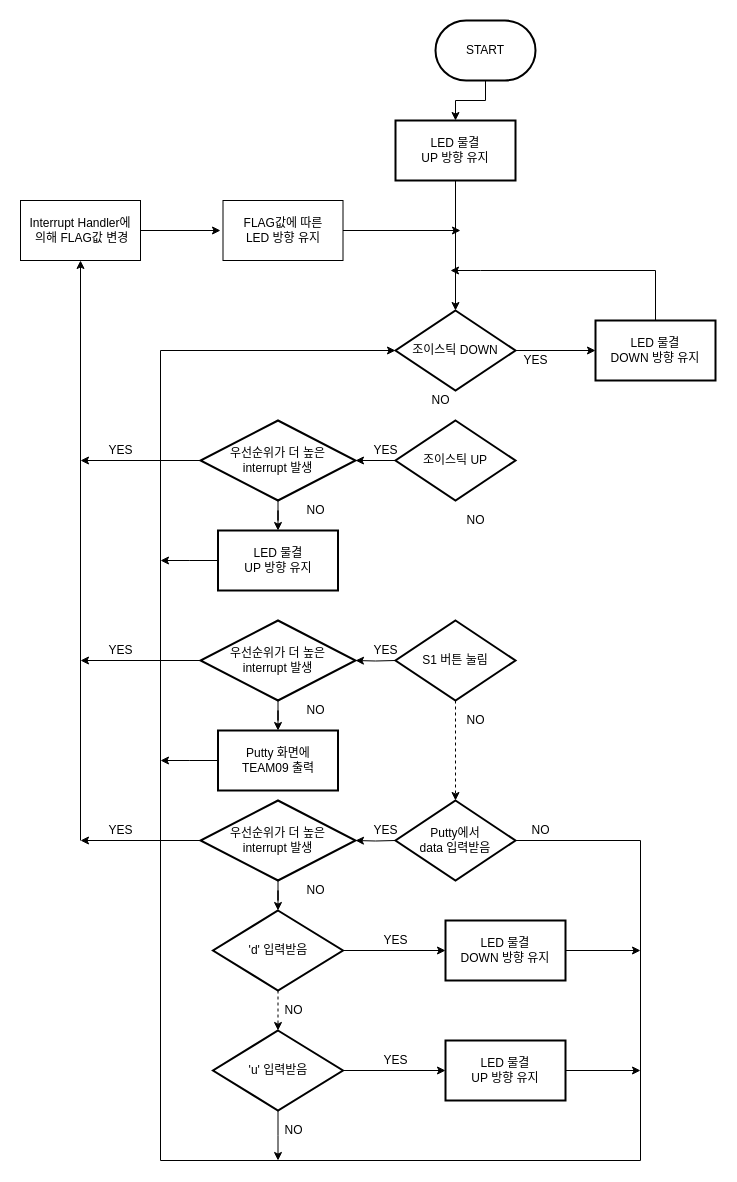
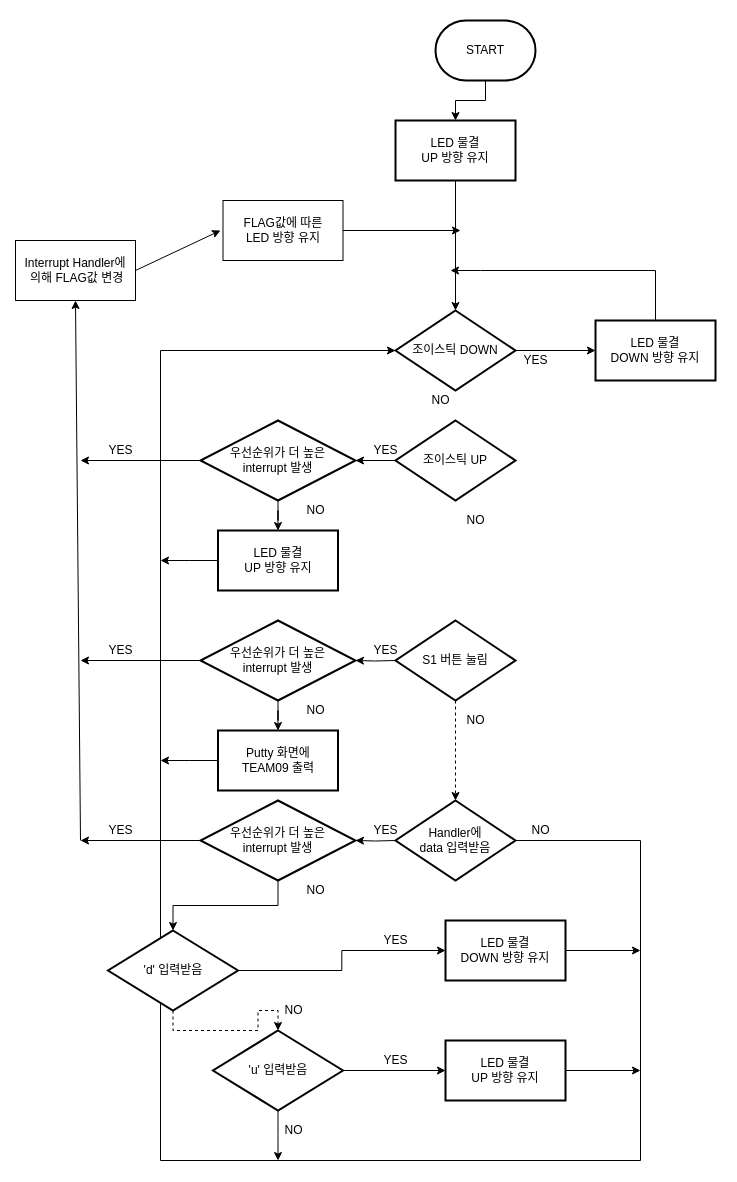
  <mxCell id="0" />
  <mxCell id="1" parent="0" />
  <mxCell id="2" value="" style="edgeStyle=orthogonalEdgeStyle;rounded=0;orthogonalLoop=1;jettySize=auto;html=1;" parent="1" source="3" target="5" edge="1"><mxGeometry relative="1" as="geometry" /></mxCell>
  <mxCell id="3" value="START" style="strokeWidth=2;html=1;shape=mxgraph.flowchart.terminator;whiteSpace=wrap;" parent="1" vertex="1"><mxGeometry x="435" y="20" width="100" height="60" as="geometry" /></mxCell>
  <mxCell id="4" value="" style="edgeStyle=orthogonalEdgeStyle;rounded=0;orthogonalLoop=1;jettySize=auto;html=1;exitX=0.5;exitY=1;exitDx=0;exitDy=0;" parent="1" source="5" target="7" edge="1"><mxGeometry relative="1" as="geometry"><mxPoint x="455" y="250" as="sourcePoint" /></mxGeometry></mxCell>
  <mxCell id="5" value="LED 물결&lt;br&gt;UP 방향 유지" style="whiteSpace=wrap;html=1;strokeWidth=2;" parent="1" vertex="1"><mxGeometry x="395" y="120" width="120" height="60" as="geometry" /></mxCell>
  <mxCell id="6" value="" style="edgeStyle=orthogonalEdgeStyle;rounded=0;orthogonalLoop=1;jettySize=auto;html=1;" parent="1" source="7" target="9" edge="1"><mxGeometry relative="1" as="geometry" /></mxCell>
  <mxCell id="7" value="조이스틱 DOWN" style="rhombus;whiteSpace=wrap;html=1;strokeWidth=2;" parent="1" vertex="1"><mxGeometry x="395" y="310" width="120" height="80" as="geometry" /></mxCell>
  <mxCell id="8" style="edgeStyle=orthogonalEdgeStyle;rounded=0;orthogonalLoop=1;jettySize=auto;html=1;" parent="1" source="9" edge="1"><mxGeometry relative="1" as="geometry"><mxPoint x="450" y="270" as="targetPoint" /><Array as="points"><mxPoint x="655" y="270" /><mxPoint x="480" y="270" /></Array></mxGeometry></mxCell>
  <mxCell id="9" value="LED 물결&lt;br&gt;DOWN 방향 유지" style="whiteSpace=wrap;html=1;strokeWidth=2;" parent="1" vertex="1"><mxGeometry x="595" y="320" width="120" height="60" as="geometry" /></mxCell>
  <mxCell id="10" value="" style="edgeStyle=orthogonalEdgeStyle;rounded=0;orthogonalLoop=1;jettySize=auto;html=1;" parent="1" source="11" target="16" edge="1"><mxGeometry relative="1" as="geometry" /></mxCell>
  <mxCell id="11" value="조이스틱 UP" style="rhombus;whiteSpace=wrap;html=1;strokeWidth=2;" parent="1" vertex="1"><mxGeometry x="395" y="420" width="120" height="80" as="geometry" /></mxCell>
  <mxCell id="12" value="NO" style="text;html=1;align=center;verticalAlign=middle;resizable=0;points=[];autosize=1;strokeColor=none;fillColor=none;" parent="1" vertex="1"><mxGeometry x="425" y="390" width="30" height="20" as="geometry" /></mxCell>
  <mxCell id="13" value="YES" style="text;html=1;align=center;verticalAlign=middle;resizable=0;points=[];autosize=1;strokeColor=none;fillColor=none;" parent="1" vertex="1"><mxGeometry x="515" y="350" width="40" height="20" as="geometry" /></mxCell>
  <mxCell id="14" value="" style="edgeStyle=orthogonalEdgeStyle;rounded=0;orthogonalLoop=1;jettySize=auto;html=1;" parent="1" source="16" target="18" edge="1"><mxGeometry relative="1" as="geometry" /></mxCell>
  <mxCell id="15" style="edgeStyle=orthogonalEdgeStyle;rounded=0;orthogonalLoop=1;jettySize=auto;html=1;" parent="1" source="16" edge="1"><mxGeometry relative="1" as="geometry"><mxPoint x="80" y="460" as="targetPoint" /></mxGeometry></mxCell>
  <mxCell id="16" value="우선순위가 더 높은&lt;br&gt;interrupt 발생" style="rhombus;whiteSpace=wrap;html=1;strokeWidth=2;" parent="1" vertex="1"><mxGeometry x="200" y="420" width="155" height="80" as="geometry" /></mxCell>
  <mxCell id="17" style="edgeStyle=orthogonalEdgeStyle;rounded=0;orthogonalLoop=1;jettySize=auto;html=1;" parent="1" source="18" edge="1"><mxGeometry relative="1" as="geometry"><mxPoint x="160" y="560" as="targetPoint" /></mxGeometry></mxCell>
  <mxCell id="18" value="LED 물결&lt;br&gt;UP 방향 유지" style="whiteSpace=wrap;html=1;strokeWidth=2;" parent="1" vertex="1"><mxGeometry x="217.5" y="530" width="120" height="60" as="geometry" /></mxCell>
  <mxCell id="19" value="NO" style="text;html=1;align=center;verticalAlign=middle;resizable=0;points=[];autosize=1;strokeColor=none;fillColor=none;" parent="1" vertex="1"><mxGeometry x="300" y="500" width="30" height="20" as="geometry" /></mxCell>
  <mxCell id="20" value="" style="edgeStyle=orthogonalEdgeStyle;rounded=0;orthogonalLoop=1;jettySize=auto;html=1;dashed=1;" parent="1" source="21" target="33" edge="1"><mxGeometry relative="1" as="geometry" /></mxCell>
  <mxCell id="21" value="S1 버튼 눌림" style="rhombus;whiteSpace=wrap;html=1;strokeWidth=2;" parent="1" vertex="1"><mxGeometry x="395" y="620" width="120" height="80" as="geometry" /></mxCell>
  <mxCell id="22" value="YES" style="text;html=1;align=center;verticalAlign=middle;resizable=0;points=[];autosize=1;strokeColor=none;fillColor=none;" parent="1" vertex="1"><mxGeometry x="365" y="440" width="40" height="20" as="geometry" /></mxCell>
  <mxCell id="23" value="NO" style="text;html=1;align=center;verticalAlign=middle;resizable=0;points=[];autosize=1;strokeColor=none;fillColor=none;" parent="1" vertex="1"><mxGeometry x="460" y="510" width="30" height="20" as="geometry" /></mxCell>
  <mxCell id="24" value="" style="edgeStyle=orthogonalEdgeStyle;rounded=0;orthogonalLoop=1;jettySize=auto;html=1;" parent="1" target="27" edge="1"><mxGeometry relative="1" as="geometry"><mxPoint x="395" y="660" as="sourcePoint" /></mxGeometry></mxCell>
  <mxCell id="25" value="" style="edgeStyle=orthogonalEdgeStyle;rounded=0;orthogonalLoop=1;jettySize=auto;html=1;" parent="1" source="27" target="29" edge="1"><mxGeometry relative="1" as="geometry" /></mxCell>
  <mxCell id="26" style="edgeStyle=orthogonalEdgeStyle;rounded=0;orthogonalLoop=1;jettySize=auto;html=1;" parent="1" source="27" edge="1"><mxGeometry relative="1" as="geometry"><mxPoint x="80" y="660" as="targetPoint" /></mxGeometry></mxCell>
  <mxCell id="27" value="우선순위가 더 높은&lt;br&gt;interrupt 발생" style="rhombus;whiteSpace=wrap;html=1;strokeWidth=2;" parent="1" vertex="1"><mxGeometry x="200" y="620" width="155" height="80" as="geometry" /></mxCell>
  <mxCell id="28" style="edgeStyle=orthogonalEdgeStyle;rounded=0;orthogonalLoop=1;jettySize=auto;html=1;" parent="1" source="29" edge="1"><mxGeometry relative="1" as="geometry"><mxPoint x="160" y="760" as="targetPoint" /></mxGeometry></mxCell>
  <mxCell id="29" value="Putty 화면에&lt;br&gt;TEAM09 출력" style="whiteSpace=wrap;html=1;strokeWidth=2;" parent="1" vertex="1"><mxGeometry x="217.5" y="730" width="120" height="60" as="geometry" /></mxCell>
  <mxCell id="30" value="NO" style="text;html=1;align=center;verticalAlign=middle;resizable=0;points=[];autosize=1;strokeColor=none;fillColor=none;" parent="1" vertex="1"><mxGeometry x="300" y="700" width="30" height="20" as="geometry" /></mxCell>
  <mxCell id="31" value="YES" style="text;html=1;align=center;verticalAlign=middle;resizable=0;points=[];autosize=1;strokeColor=none;fillColor=none;" parent="1" vertex="1"><mxGeometry x="365" y="640" width="40" height="20" as="geometry" /></mxCell>
  <mxCell id="32" style="edgeStyle=orthogonalEdgeStyle;rounded=0;orthogonalLoop=1;jettySize=auto;html=1;exitX=1;exitY=0.5;exitDx=0;exitDy=0;entryX=0;entryY=0.5;entryDx=0;entryDy=0;" parent="1" source="33" target="7" edge="1"><mxGeometry relative="1" as="geometry"><Array as="points"><mxPoint x="640" y="840" /><mxPoint x="640" y="1160" /><mxPoint x="160" y="1160" /><mxPoint x="160" y="350" /></Array></mxGeometry></mxCell>
- <mxCell id="33" value="Putty에서&lt;br&gt;data 입력받음" style="rhombus;whiteSpace=wrap;html=1;strokeWidth=2;" parent="1" vertex="1"><mxGeometry x="395" y="800" width="120" height="80" as="geometry" /></mxCell>
+ <mxCell id="33" value="Handler에&lt;br&gt;data 입력받음" style="rhombus;whiteSpace=wrap;html=1;strokeWidth=2;" parent="1" vertex="1"><mxGeometry x="395" y="800" width="120" height="80" as="geometry" /></mxCell>
  <mxCell id="34" value="" style="edgeStyle=orthogonalEdgeStyle;rounded=0;orthogonalLoop=1;jettySize=auto;html=1;" parent="1" target="37" edge="1"><mxGeometry relative="1" as="geometry"><mxPoint x="395" y="840" as="sourcePoint" /></mxGeometry></mxCell>
  <mxCell id="35" value="" style="edgeStyle=orthogonalEdgeStyle;rounded=0;orthogonalLoop=1;jettySize=auto;html=1;entryX=0.5;entryY=0;entryDx=0;entryDy=0;entryPerimeter=0;" parent="1" source="37" target="42" edge="1"><mxGeometry relative="1" as="geometry"><mxPoint x="295" y="910" as="targetPoint" /></mxGeometry></mxCell>
  <mxCell id="36" style="edgeStyle=orthogonalEdgeStyle;rounded=0;orthogonalLoop=1;jettySize=auto;html=1;" parent="1" source="37" edge="1"><mxGeometry relative="1" as="geometry"><mxPoint x="80" y="840" as="targetPoint" /></mxGeometry></mxCell>
  <mxCell id="37" value="우선순위가 더 높은&lt;br&gt;interrupt 발생" style="rhombus;whiteSpace=wrap;html=1;strokeWidth=2;" parent="1" vertex="1"><mxGeometry x="200" y="800" width="155" height="80" as="geometry" /></mxCell>
  <mxCell id="38" value="NO" style="text;html=1;align=center;verticalAlign=middle;resizable=0;points=[];autosize=1;strokeColor=none;fillColor=none;" parent="1" vertex="1"><mxGeometry x="300" y="880" width="30" height="20" as="geometry" /></mxCell>
  <mxCell id="39" value="YES" style="text;html=1;align=center;verticalAlign=middle;resizable=0;points=[];autosize=1;strokeColor=none;fillColor=none;" parent="1" vertex="1"><mxGeometry x="365" y="820" width="40" height="20" as="geometry" /></mxCell>
  <mxCell id="40" value="" style="edgeStyle=orthogonalEdgeStyle;rounded=0;orthogonalLoop=1;jettySize=auto;html=1;" parent="1" source="42" target="44" edge="1"><mxGeometry relative="1" as="geometry" /></mxCell>
  <mxCell id="41" value="" style="edgeStyle=orthogonalEdgeStyle;rounded=0;orthogonalLoop=1;jettySize=auto;html=1;dashed=1;" parent="1" source="42" target="47" edge="1"><mxGeometry relative="1" as="geometry" /></mxCell>
- <mxCell id="42" value="'d' 입력받음" style="strokeWidth=2;html=1;shape=mxgraph.flowchart.decision;whiteSpace=wrap;" parent="1" vertex="1"><mxGeometry x="212.5" y="910" width="130" height="80" as="geometry" /></mxCell>
+ <mxCell id="42" value="'d' 입력받음" style="strokeWidth=2;html=1;shape=mxgraph.flowchart.decision;whiteSpace=wrap;" parent="1" vertex="1"><mxGeometry x="107.5" y="930" width="130" height="80" as="geometry" /></mxCell>
  <mxCell id="43" style="edgeStyle=orthogonalEdgeStyle;rounded=0;orthogonalLoop=1;jettySize=auto;html=1;" parent="1" source="44" edge="1"><mxGeometry relative="1" as="geometry"><mxPoint x="640" y="950" as="targetPoint" /></mxGeometry></mxCell>
  <mxCell id="44" value="LED 물결&lt;br&gt;DOWN 방향 유지" style="whiteSpace=wrap;html=1;strokeWidth=2;" parent="1" vertex="1"><mxGeometry x="445" y="920" width="120" height="60" as="geometry" /></mxCell>
  <mxCell id="45" value="YES" style="text;html=1;align=center;verticalAlign=middle;resizable=0;points=[];autosize=1;strokeColor=none;fillColor=none;" parent="1" vertex="1"><mxGeometry x="375" y="930" width="40" height="20" as="geometry" /></mxCell>
  <mxCell id="46" style="edgeStyle=orthogonalEdgeStyle;rounded=0;orthogonalLoop=1;jettySize=auto;html=1;" parent="1" source="47" edge="1"><mxGeometry relative="1" as="geometry"><mxPoint x="277.5" y="1160" as="targetPoint" /></mxGeometry></mxCell>
  <mxCell id="47" value="'u' 입력받음" style="strokeWidth=2;html=1;shape=mxgraph.flowchart.decision;whiteSpace=wrap;" parent="1" vertex="1"><mxGeometry x="212.5" y="1030" width="130" height="80" as="geometry" /></mxCell>
  <mxCell id="48" value="NO" style="text;html=1;align=center;verticalAlign=middle;resizable=0;points=[];autosize=1;strokeColor=none;fillColor=none;" parent="1" vertex="1"><mxGeometry x="277.5" y="1000" width="30" height="20" as="geometry" /></mxCell>
  <mxCell id="49" value="" style="edgeStyle=orthogonalEdgeStyle;rounded=0;orthogonalLoop=1;jettySize=auto;html=1;exitX=1;exitY=0.5;exitDx=0;exitDy=0;exitPerimeter=0;" parent="1" source="47" target="51" edge="1"><mxGeometry relative="1" as="geometry"><mxPoint x="360" y="1070" as="sourcePoint" /></mxGeometry></mxCell>
  <mxCell id="50" style="edgeStyle=orthogonalEdgeStyle;rounded=0;orthogonalLoop=1;jettySize=auto;html=1;" parent="1" source="51" edge="1"><mxGeometry relative="1" as="geometry"><mxPoint x="640" y="1070" as="targetPoint" /></mxGeometry></mxCell>
  <mxCell id="51" value="LED 물결&lt;br&gt;UP 방향 유지" style="whiteSpace=wrap;html=1;strokeWidth=2;" parent="1" vertex="1"><mxGeometry x="445" y="1040" width="120" height="60" as="geometry" /></mxCell>
  <mxCell id="52" value="YES" style="text;html=1;align=center;verticalAlign=middle;resizable=0;points=[];autosize=1;strokeColor=none;fillColor=none;" parent="1" vertex="1"><mxGeometry x="375" y="1050" width="40" height="20" as="geometry" /></mxCell>
  <mxCell id="53" value="NO" style="text;html=1;align=center;verticalAlign=middle;resizable=0;points=[];autosize=1;strokeColor=none;fillColor=none;" parent="1" vertex="1"><mxGeometry x="277.5" y="1120" width="30" height="20" as="geometry" /></mxCell>
  <mxCell id="54" value="YES" style="text;html=1;align=center;verticalAlign=middle;resizable=0;points=[];autosize=1;strokeColor=none;fillColor=none;" parent="1" vertex="1"><mxGeometry x="100" y="820" width="40" height="20" as="geometry" /></mxCell>
  <mxCell id="55" value="YES" style="text;html=1;align=center;verticalAlign=middle;resizable=0;points=[];autosize=1;strokeColor=none;fillColor=none;" parent="1" vertex="1"><mxGeometry x="100" y="640" width="40" height="20" as="geometry" /></mxCell>
  <mxCell id="56" value="YES" style="text;html=1;align=center;verticalAlign=middle;resizable=0;points=[];autosize=1;strokeColor=none;fillColor=none;" parent="1" vertex="1"><mxGeometry x="100" y="440" width="40" height="20" as="geometry" /></mxCell>
  <mxCell id="57" value="NO" style="text;html=1;align=center;verticalAlign=middle;resizable=0;points=[];autosize=1;strokeColor=none;fillColor=none;" parent="1" vertex="1"><mxGeometry x="525" y="820" width="30" height="20" as="geometry" /></mxCell>
  <mxCell id="58" value="FLAG값에 따른 &lt;br&gt;LED 방향 유지" style="rounded=0;whiteSpace=wrap;html=1;" parent="1" vertex="1"><mxGeometry x="222.5" y="200" width="120" height="60" as="geometry" /></mxCell>
- <mxCell id="59" value="Interrupt Handler에&lt;br&gt;&amp;nbsp;의해 FLAG값 변경" style="rounded=0;whiteSpace=wrap;html=1;" parent="1" vertex="1"><mxGeometry x="20" y="200" width="120" height="60" as="geometry" /></mxCell>
+ <mxCell id="59" value="Interrupt Handler에&lt;br&gt;&amp;nbsp;의해 FLAG값 변경" style="rounded=0;whiteSpace=wrap;html=1;" parent="1" vertex="1"><mxGeometry x="15" y="240" width="120" height="60" as="geometry" /></mxCell>
  <mxCell id="60" value="" style="endArrow=classic;html=1;rounded=0;entryX=0.5;entryY=1;entryDx=0;entryDy=0;" parent="1" target="59" edge="1"><mxGeometry width="50" height="50" relative="1" as="geometry"><mxPoint x="80" y="840" as="sourcePoint" /><mxPoint x="30" y="360" as="targetPoint" /></mxGeometry></mxCell>
  <mxCell id="61" value="" style="endArrow=classic;html=1;rounded=0;exitX=1;exitY=0.5;exitDx=0;exitDy=0;" parent="1" source="59" edge="1"><mxGeometry width="50" height="50" relative="1" as="geometry"><mxPoint x="150" y="240" as="sourcePoint" /><mxPoint x="220" y="230" as="targetPoint" /></mxGeometry></mxCell>
  <mxCell id="62" value="" style="endArrow=classic;html=1;rounded=0;exitX=1;exitY=0.5;exitDx=0;exitDy=0;" parent="1" source="58" edge="1"><mxGeometry width="50" height="50" relative="1" as="geometry"><mxPoint x="360" y="240" as="sourcePoint" /><mxPoint x="460" y="230" as="targetPoint" /></mxGeometry></mxCell>
  <mxCell id="63" value="NO" style="text;html=1;align=center;verticalAlign=middle;resizable=0;points=[];autosize=1;strokeColor=none;fillColor=none;" vertex="1" parent="1"><mxGeometry x="460" y="710" width="30" height="20" as="geometry" /></mxCell>
